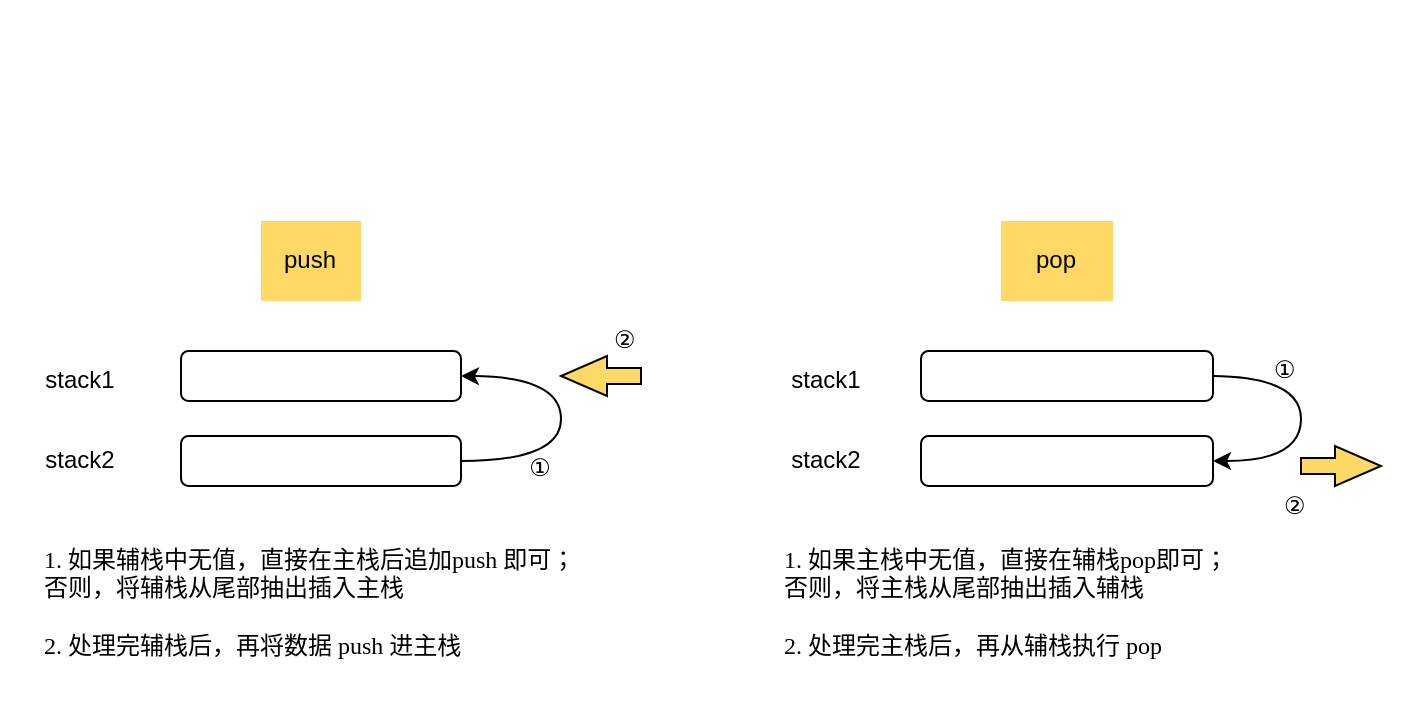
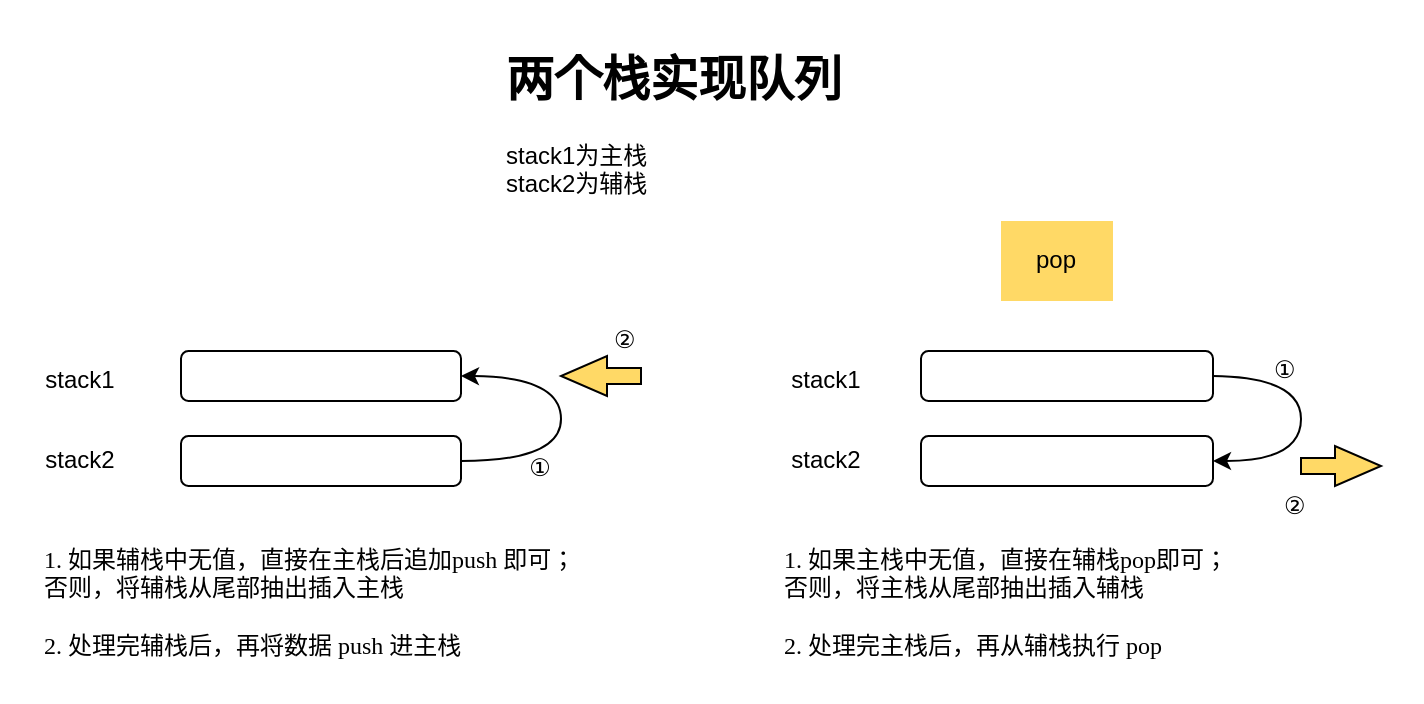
  <mxCell id="0" />
  <mxCell id="1" parent="0" />
- <mxCell id="3" value="push" style="text;html=1;strokeColor=none;fillColor=#FFD966;align=center;verticalAlign=middle;whiteSpace=wrap;rounded=0;" vertex="1" parent="1"><mxGeometry x="130" y="110" width="50" height="40" as="geometry" /></mxCell>
+ <mxCell id="2" value="&lt;h1&gt;两个栈实现队列&lt;/h1&gt;&lt;div&gt;stack1为主栈&lt;/div&gt;&lt;div&gt;stack2为辅栈&lt;/div&gt;" style="text;html=1;strokeColor=none;fillColor=none;spacing=5;spacingTop=-20;whiteSpace=wrap;overflow=hidden;rounded=0;" vertex="1" parent="1"><mxGeometry x="248" y="20" width="190" height="80" as="geometry" /></mxCell>
  <mxCell id="4" value="stack1" style="text;html=1;strokeColor=none;fillColor=none;align=center;verticalAlign=middle;whiteSpace=wrap;rounded=0;" vertex="1" parent="1"><mxGeometry x="20" y="180" width="40" height="20" as="geometry" /></mxCell>
  <mxCell id="5" value="stack2" style="text;html=1;strokeColor=none;fillColor=none;align=center;verticalAlign=middle;whiteSpace=wrap;rounded=0;" vertex="1" parent="1"><mxGeometry x="20" y="220" width="40" height="20" as="geometry" /></mxCell>
  <mxCell id="6" value="" style="rounded=1;whiteSpace=wrap;html=1;" vertex="1" parent="1"><mxGeometry x="90" y="175" width="140" height="25" as="geometry" /></mxCell>
  <mxCell id="7" value="" style="rounded=1;whiteSpace=wrap;html=1;" vertex="1" parent="1"><mxGeometry x="90" y="217.5" width="140" height="25" as="geometry" /></mxCell>
  <mxCell id="8" value="" style="curved=1;endArrow=classic;html=1;entryX=1;entryY=0.5;entryDx=0;entryDy=0;" edge="1" parent="1" target="6"><mxGeometry width="50" height="50" relative="1" as="geometry"><mxPoint x="230" y="230" as="sourcePoint" /><mxPoint x="240" y="170" as="targetPoint" /><Array as="points"><mxPoint x="280" y="230" /><mxPoint x="280" y="188" /></Array></mxGeometry></mxCell>
  <mxCell id="9" value="&lt;font face=&quot;Tahoma&quot;&gt;1. 如果辅栈中无值，直接在主栈后追加push 即可；&lt;br&gt;否则，将辅栈从尾部抽出插入主栈&lt;br&gt;&lt;br&gt;2. 处理完辅栈后，再将数据 push 进主栈&lt;/font&gt;" style="text;html=1;resizable=0;points=[];autosize=1;align=left;verticalAlign=top;spacingTop=-4;fontFamily=楷体;" vertex="1" parent="1"><mxGeometry x="20" y="270" width="290" height="60" as="geometry" /></mxCell>
  <mxCell id="10" value="pop" style="text;html=1;strokeColor=none;fillColor=#FFD966;align=center;verticalAlign=middle;whiteSpace=wrap;rounded=0;" vertex="1" parent="1"><mxGeometry x="500" y="110" width="56" height="40" as="geometry" /></mxCell>
  <mxCell id="11" value="stack1" style="text;html=1;strokeColor=none;fillColor=none;align=center;verticalAlign=middle;whiteSpace=wrap;rounded=0;" vertex="1" parent="1"><mxGeometry x="390" y="180" width="46" height="20" as="geometry" /></mxCell>
  <mxCell id="12" value="stack2" style="text;html=1;strokeColor=none;fillColor=none;align=center;verticalAlign=middle;whiteSpace=wrap;rounded=0;" vertex="1" parent="1"><mxGeometry x="390" y="220" width="46" height="20" as="geometry" /></mxCell>
  <mxCell id="13" value="" style="rounded=1;whiteSpace=wrap;html=1;" vertex="1" parent="1"><mxGeometry x="460" y="175" width="146" height="25" as="geometry" /></mxCell>
  <mxCell id="14" value="" style="rounded=1;whiteSpace=wrap;html=1;" vertex="1" parent="1"><mxGeometry x="460" y="217.5" width="146" height="25" as="geometry" /></mxCell>
  <mxCell id="15" value="" style="curved=1;endArrow=classic;html=1;entryX=1;entryY=0.5;entryDx=0;entryDy=0;exitX=1;exitY=0.5;exitDx=0;exitDy=0;" edge="1" parent="1" source="13"><mxGeometry width="50" height="50" relative="1" as="geometry"><mxPoint x="610" y="170" as="sourcePoint" /><mxPoint x="606" y="230" as="targetPoint" /><Array as="points"><mxPoint x="650" y="188" /><mxPoint x="650" y="230" /></Array></mxGeometry></mxCell>
  <mxCell id="16" value="&lt;font face=&quot;Tahoma&quot;&gt;1. 如果主栈中无值，直接在辅栈pop即可；&lt;br&gt;否则，将主栈从尾部抽出插入辅栈&lt;br&gt;&lt;br&gt;2. 处理完主栈后，再从辅栈执行 pop&amp;nbsp;&lt;/font&gt;" style="text;html=1;resizable=0;points=[];autosize=1;align=left;verticalAlign=top;spacingTop=-4;fontFamily=楷体;" vertex="1" parent="1"><mxGeometry x="390" y="270" width="240" height="60" as="geometry" /></mxCell>
  <mxCell id="17" value="" style="html=1;shadow=0;dashed=0;align=center;verticalAlign=middle;shape=mxgraph.arrows2.arrow;dy=0.6;dx=23;flipH=1;notch=0;fillColor=#FFD966;" vertex="1" parent="1"><mxGeometry x="280" y="177.5" width="40" height="20" as="geometry" /></mxCell>
  <mxCell id="18" value="" style="html=1;shadow=0;dashed=0;align=center;verticalAlign=middle;shape=mxgraph.arrows2.arrow;dy=0.6;dx=23;flipH=1;notch=0;fillColor=#FFD966;direction=west;" vertex="1" parent="1"><mxGeometry x="650" y="222.5" width="40" height="20" as="geometry" /></mxCell>
  <mxCell id="19" value="①" style="text;html=1;strokeColor=none;fillColor=none;align=center;verticalAlign=middle;whiteSpace=wrap;rounded=0;shadow=1;" vertex="1" parent="1"><mxGeometry x="250" y="224" width="40" height="20" as="geometry" /></mxCell>
  <mxCell id="20" value="②" style="text;html=1;resizable=0;points=[];autosize=1;align=left;verticalAlign=top;spacingTop=-4;" vertex="1" parent="1"><mxGeometry x="305" y="160" width="30" height="20" as="geometry" /></mxCell>
  <mxCell id="21" value="①" style="text;html=1;resizable=0;points=[];autosize=1;align=left;verticalAlign=top;spacingTop=-4;" vertex="1" parent="1"><mxGeometry x="635" y="175" width="30" height="20" as="geometry" /></mxCell>
  <mxCell id="22" value="②" style="text;html=1;resizable=0;points=[];autosize=1;align=left;verticalAlign=top;spacingTop=-4;" vertex="1" parent="1"><mxGeometry x="640" y="242.5" width="30" height="20" as="geometry" /></mxCell>
